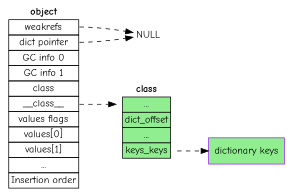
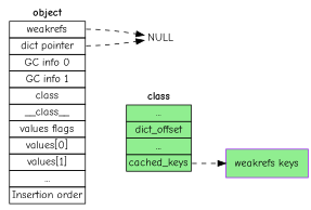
  digraph {
    fontname="Comic Neue"
    rankdir=LR
    node [fontname="Comic Neue" shape=none]
    edge [fontname="Comic Neue" style=dashed]
    n1 [label=<<table border="0" cellspacing="0">                     <tr><td><b>object</b></td></tr>                     <tr><td port="w" border="1">weakrefs</td></tr>                     <tr><td port="dv" border="1">dict pointer</td></tr>                     <tr><td border="1" >GC info 0</td></tr>                     <tr><td border="1" >GC info 1</td></tr>                     <tr><td port="r" border="1" >class</td></tr>                     <tr><td port="h" border="1" >__class__</td></tr>                     <tr><td border="1">values flags</td></tr>                     <tr><td port="0" border="1">values[0]</td></tr>                     <tr><td border="1">values[1]</td></tr>                     <tr><td border="1">...</td></tr>                     <tr><td border="1">Insertion order</td></tr>                 </table>>]
-   n2 [label=<<table border="0" cellspacing="0">                     <tr><td><b>class</b></td></tr>                     <tr><td port="head" bgcolor="lightgreen" border="1">...</td></tr>                     <tr><td border="1" bgcolor="lightgreen">dict_offset</td></tr>                     <tr><td border="1" bgcolor="lightgreen">...</td></tr>                     <tr><td port="k" border="1" bgcolor="lightgreen">keys_keys</td></tr>                 </table>>]
+   n2 [label=<<table border="0" cellspacing="0">                     <tr><td><b>class</b></td></tr>                     <tr><td port="head" bgcolor="lightgreen" border="1">...</td></tr>                     <tr><td border="1" bgcolor="lightgreen">dict_offset</td></tr>                     <tr><td border="1" bgcolor="lightgreen">...</td></tr>                     <tr><td port="k" border="1" bgcolor="lightgreen">cached_keys</td></tr>                 </table>>]
    n3 [color=purple label=" NULL" shape=plain]
-   n4 [color=purple fillcolor=lightgreen label="dictionary keys" shape=box style=filled]
-   n1 -> n2 [headport=head tailport=h]
+   n4 [color=purple fillcolor=lightgreen label="weakrefs keys" shape=box style=filled]
    n1 -> n3 [tailport=w]
    n1 -> n3 [tailport=dv]
    n2 -> n4 [tailport=k]
  }
